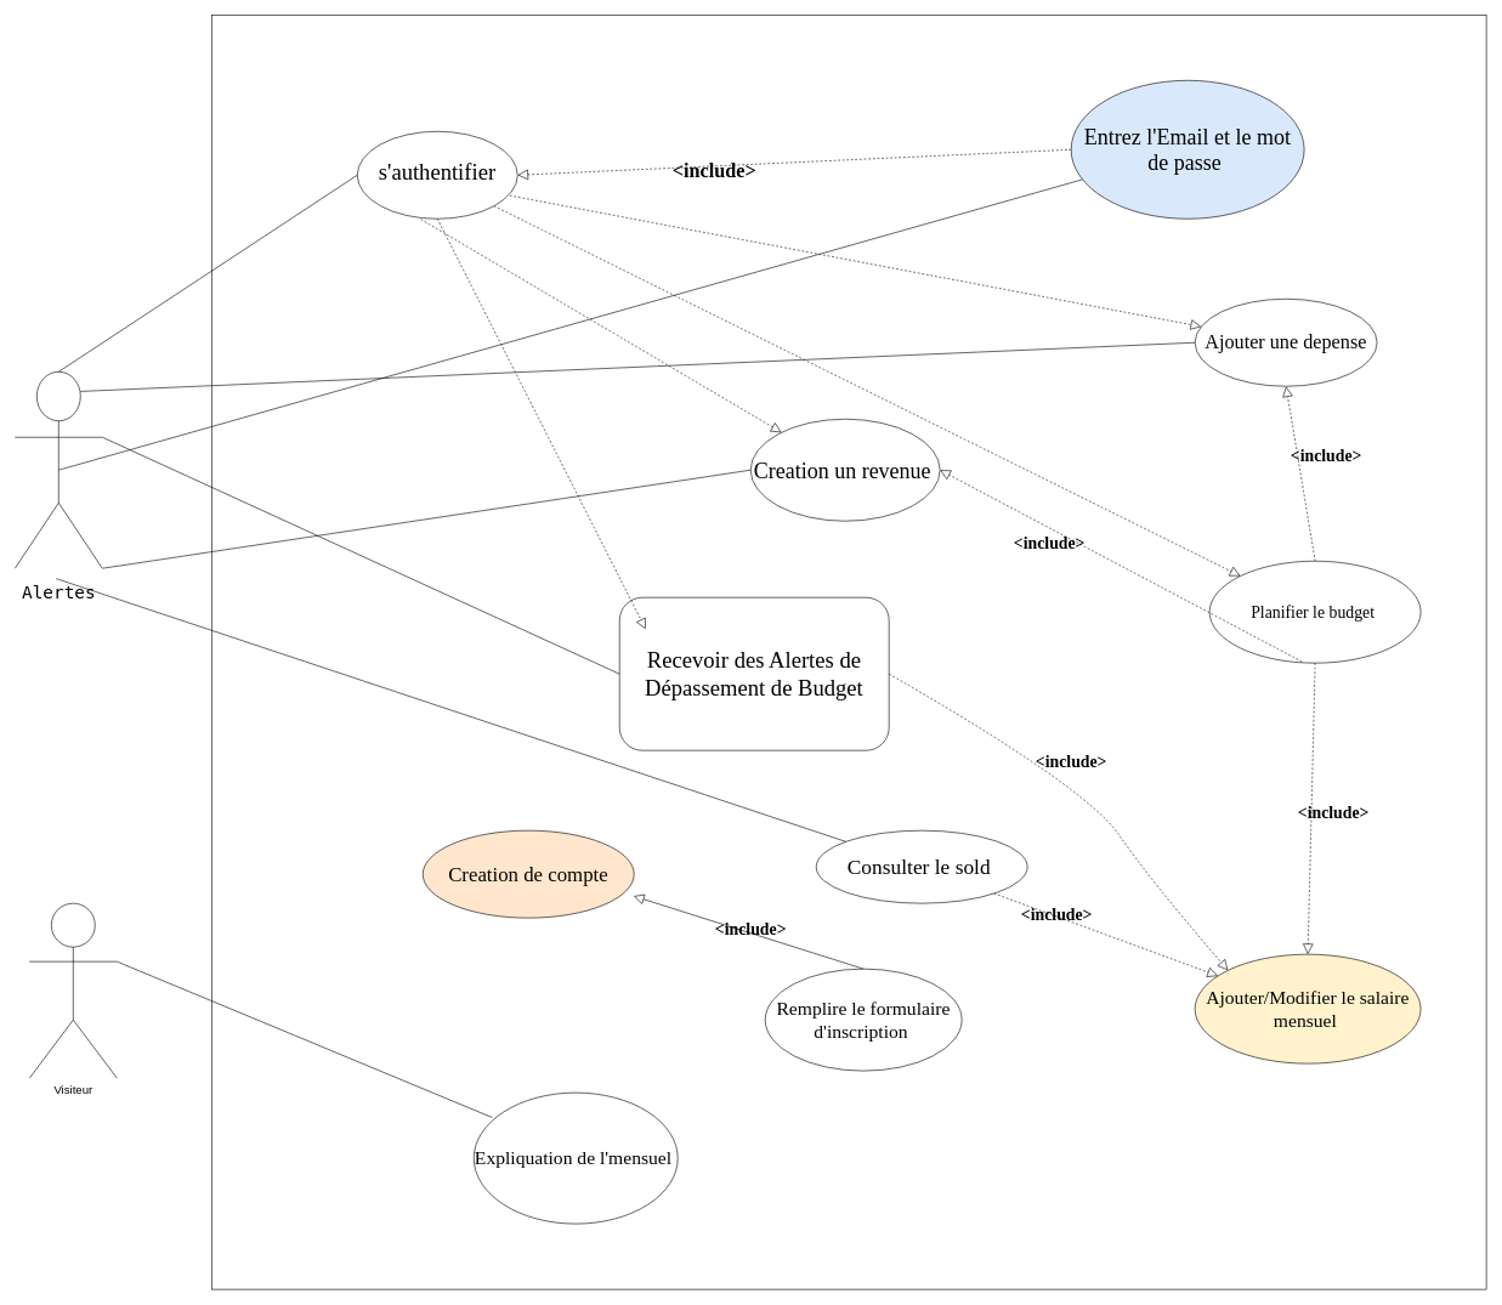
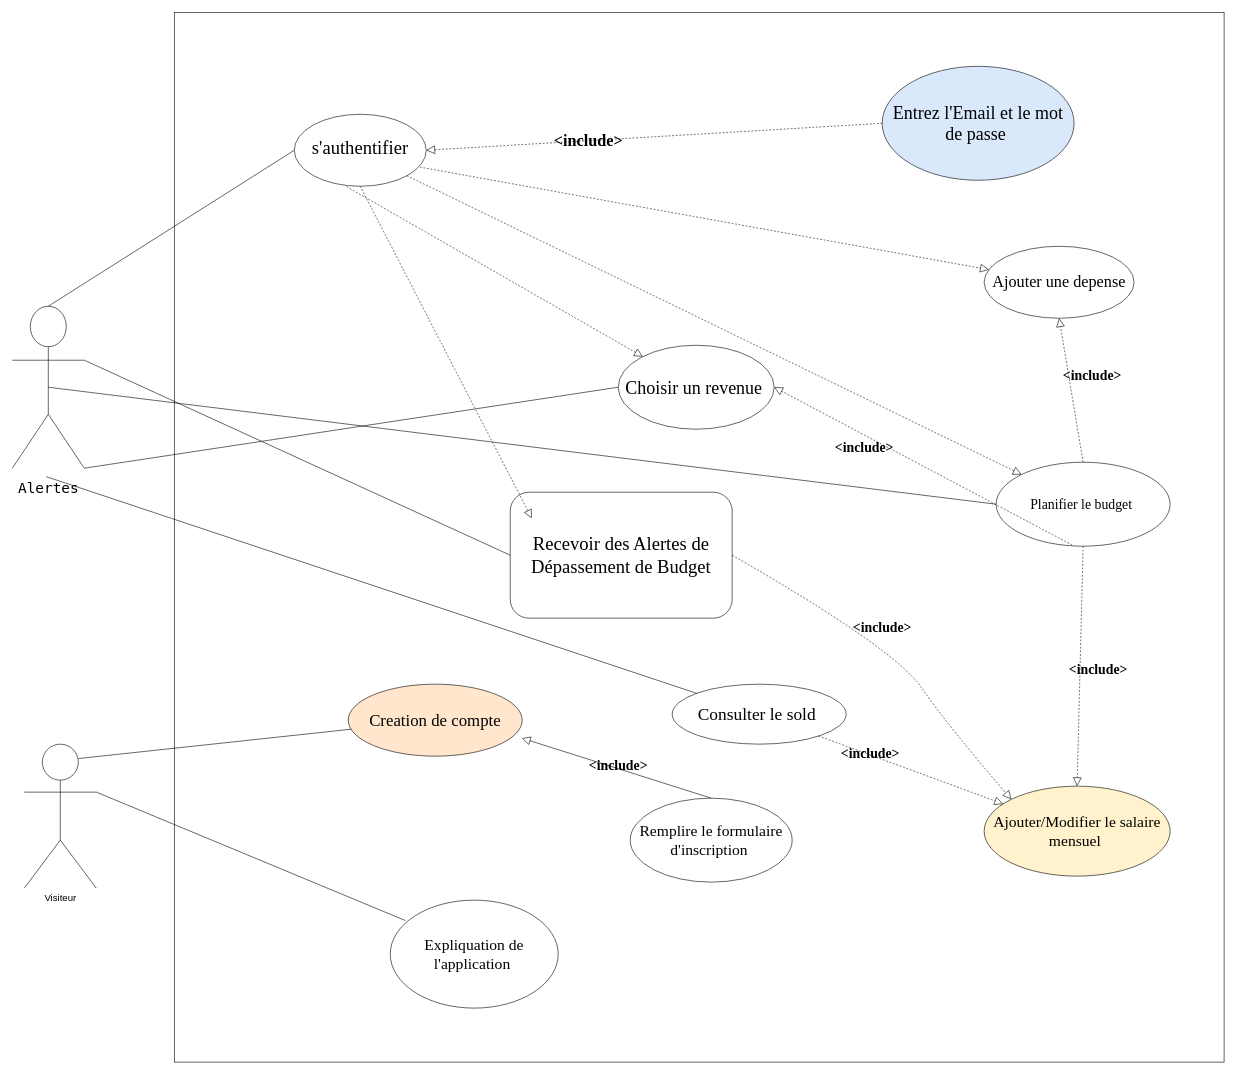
  <mxCell id="0" />
  <mxCell id="1" parent="0" />
  <mxCell id="2" value="&lt;pre&gt;&lt;font style=&quot;font-size: 24px;&quot;&gt;Alertes&lt;/font&gt;&lt;/pre&gt;" style="shape=umlActor;verticalLabelPosition=bottom;verticalAlign=top;html=1;outlineConnect=0;points=[[0,0.333,0,0,0],[0,1,0,0,0],[0.25,0.1,0,0,0],[0.47,1,0,0,14],[0.5,0,0,0,0],[0.5,0.5,0,0,0],[0.75,0.1,0,0,0],[1,0.333,0,0,0],[1,1,0,0,0]];" parent="1" vertex="1"><mxGeometry x="20" y="510" width="120" height="270" as="geometry" /></mxCell>
  <mxCell id="3" value="" style="whiteSpace=wrap;html=1;aspect=fixed;shadow=0;" parent="1" vertex="1"><mxGeometry x="290" y="20" width="1750" height="1750" as="geometry" /></mxCell>
- <mxCell id="4" value="&lt;pre style=&quot;line-height: 340%;&quot;&gt;&lt;font face=&quot;Times New Roman&quot; style=&quot;font-size: 31px;&quot;&gt;s'authentifier&lt;/font&gt;&lt;/pre&gt;" style="ellipse;whiteSpace=wrap;html=1;align=center;" parent="1" vertex="1"><mxGeometry x="490" y="180" width="220" height="120" as="geometry" /></mxCell>
+ <mxCell id="4" value="&lt;pre style=&quot;line-height: 340%;&quot;&gt;&lt;font face=&quot;Times New Roman&quot; style=&quot;font-size: 31px;&quot;&gt;s'authentifier&lt;/font&gt;&lt;/pre&gt;" style="ellipse;whiteSpace=wrap;html=1;align=center;" parent="1" vertex="1"><mxGeometry x="490" y="190" width="220" height="120" as="geometry" /></mxCell>
  <mxCell id="5" value="&lt;pre&gt;&lt;font face=&quot;Times New Roman&quot; style=&quot;font-size: 27px;&quot;&gt;Ajouter une depense&lt;/font&gt;&lt;/pre&gt;" style="ellipse;whiteSpace=wrap;html=1;" parent="1" vertex="1"><mxGeometry x="1640" y="410" width="250" height="120" as="geometry" /></mxCell>
- <mxCell id="6" value="&lt;pre&gt;&lt;font face=&quot;Times New Roman&quot; style=&quot;font-size: 30px;&quot;&gt;Creation un revenue&amp;nbsp;&lt;/font&gt;&lt;/pre&gt;" style="ellipse;whiteSpace=wrap;html=1;" parent="1" vertex="1"><mxGeometry x="1030" y="575" width="260" height="140" as="geometry" /></mxCell>
+ <mxCell id="6" value="&lt;pre&gt;&lt;font face=&quot;Times New Roman&quot; style=&quot;font-size: 30px;&quot;&gt;Choisir un revenue&amp;nbsp;&lt;/font&gt;&lt;/pre&gt;" style="ellipse;whiteSpace=wrap;html=1;" parent="1" vertex="1"><mxGeometry x="1030" y="575" width="260" height="140" as="geometry" /></mxCell>
  <mxCell id="7" value="&lt;pre&gt;&lt;font face=&quot;Times New Roman&quot; style=&quot;font-size: 23px;&quot;&gt;Planifier le budget&amp;nbsp;&lt;/font&gt;&lt;/pre&gt;" style="ellipse;whiteSpace=wrap;html=1;" parent="1" vertex="1"><mxGeometry x="1660" y="770" width="290" height="140" as="geometry" /></mxCell>
  <mxCell id="8" value="&lt;pre&gt;&lt;font face=&quot;Times New Roman&quot; style=&quot;font-size: 29px;&quot;&gt;Consulter le sold&amp;nbsp;&lt;/font&gt;&lt;/pre&gt;" style="ellipse;whiteSpace=wrap;html=1;" parent="1" vertex="1"><mxGeometry x="1120" y="1140" width="290" height="100" as="geometry" /></mxCell>
  <mxCell id="9" value="&lt;font face=&quot;Times New Roman&quot; style=&quot;font-size: 28px;&quot;&gt;Creation de compte&lt;/font&gt;" style="ellipse;whiteSpace=wrap;html=1;fillColor=#ffe6cc;" vertex="1" parent="1"><mxGeometry x="580" y="1140" width="290" height="120" as="geometry" /></mxCell>
  <mxCell id="10" value="&lt;font face=&quot;Times New Roman&quot; style=&quot;font-size: 31px;&quot;&gt;Recevoir des Alertes de Dépassement de Budget&lt;/font&gt;" style="whiteSpace=wrap;html=1;rounded=1;" vertex="1" parent="1"><mxGeometry x="850" y="820" width="370" height="210" as="geometry" /></mxCell>
  <mxCell id="11" style="edgeStyle=orthogonalEdgeStyle;rounded=0;orthogonalLoop=1;jettySize=auto;html=1;exitX=0.5;exitY=1;exitDx=0;exitDy=0;" edge="1" parent="1" source="3" target="3"><mxGeometry relative="1" as="geometry" /></mxCell>
  <mxCell id="12" style="edgeStyle=orthogonalEdgeStyle;rounded=0;orthogonalLoop=1;jettySize=auto;html=1;exitX=0.5;exitY=1;exitDx=0;exitDy=0;" edge="1" parent="1" source="3" target="3"><mxGeometry relative="1" as="geometry" /></mxCell>
  <mxCell id="13" value="" style="endArrow=none;html=1;rounded=0;fontSize=12;startSize=8;endSize=8;curved=1;exitX=0.5;exitY=0;exitDx=0;exitDy=0;exitPerimeter=0;entryX=0;entryY=0.5;entryDx=0;entryDy=0;" edge="1" parent="1" source="2" target="4"><mxGeometry width="50" height="50" relative="1" as="geometry"><mxPoint x="990" y="720" as="sourcePoint" /><mxPoint x="1040" y="670" as="targetPoint" /></mxGeometry></mxCell>
- <mxCell id="14" value="" style="endArrow=none;html=1;rounded=0;fontSize=12;startSize=8;endSize=8;curved=1;exitX=0.75;exitY=0.1;exitDx=0;exitDy=0;exitPerimeter=0;entryX=0;entryY=0.5;entryDx=0;entryDy=0;" edge="1" parent="1" source="2" target="5"><mxGeometry width="50" height="50" relative="1" as="geometry"><mxPoint x="990" y="720" as="sourcePoint" /><mxPoint x="1040" y="670" as="targetPoint" /></mxGeometry></mxCell>
- <mxCell id="15" value="" style="endArrow=none;html=1;rounded=0;fontSize=12;startSize=8;endSize=8;curved=1;exitX=0.5;exitY=0.5;exitDx=0;exitDy=0;exitPerimeter=0;" edge="1" parent="1" source="2" target="23"><mxGeometry width="50" height="50" relative="1" as="geometry"><mxPoint x="990" y="720" as="sourcePoint" /><mxPoint x="1040" y="670" as="targetPoint" /></mxGeometry></mxCell>
+ <mxCell id="15" value="" style="endArrow=none;html=1;rounded=0;fontSize=12;startSize=8;endSize=8;curved=1;exitX=0.5;exitY=0.5;exitDx=0;exitDy=0;exitPerimeter=0;entryX=0;entryY=0.5;entryDx=0;entryDy=0;" edge="1" parent="1" source="2" target="7"><mxGeometry width="50" height="50" relative="1" as="geometry"><mxPoint x="990" y="720" as="sourcePoint" /><mxPoint x="1040" y="670" as="targetPoint" /></mxGeometry></mxCell>
  <mxCell id="16" value="" style="endArrow=none;html=1;rounded=0;fontSize=12;startSize=8;endSize=8;curved=1;exitX=1;exitY=0.333;exitDx=0;exitDy=0;exitPerimeter=0;entryX=0;entryY=0.5;entryDx=0;entryDy=0;" edge="1" parent="1" source="2" target="10"><mxGeometry width="50" height="50" relative="1" as="geometry"><mxPoint x="990" y="720" as="sourcePoint" /><mxPoint x="1040" y="670" as="targetPoint" /></mxGeometry></mxCell>
  <mxCell id="17" value="" style="endArrow=none;html=1;rounded=0;fontSize=12;startSize=8;endSize=8;curved=1;exitX=1;exitY=1;exitDx=0;exitDy=0;exitPerimeter=0;entryX=0;entryY=0.5;entryDx=0;entryDy=0;" edge="1" parent="1" source="2" target="6"><mxGeometry width="50" height="50" relative="1" as="geometry"><mxPoint x="990" y="720" as="sourcePoint" /><mxPoint x="1040" y="670" as="targetPoint" /></mxGeometry></mxCell>
  <mxCell id="18" value="" style="endArrow=none;html=1;rounded=0;fontSize=12;startSize=8;endSize=8;curved=1;exitX=0.47;exitY=1;exitDx=0;exitDy=14;exitPerimeter=0;" edge="1" parent="1" source="2" target="8"><mxGeometry width="50" height="50" relative="1" as="geometry"><mxPoint x="990" y="720" as="sourcePoint" /><mxPoint x="1040" y="670" as="targetPoint" /></mxGeometry></mxCell>
+ <mxCell id="19" value="" style="endArrow=none;html=1;rounded=0;fontSize=12;startSize=8;endSize=8;curved=1;exitX=0.75;exitY=0.1;exitDx=0;exitDy=0;exitPerimeter=0;" edge="1" parent="1" source="42" target="9"><mxGeometry width="50" height="50" relative="1" as="geometry"><mxPoint x="990" y="720" as="sourcePoint" /><mxPoint x="1040" y="670" as="targetPoint" /></mxGeometry></mxCell>
  <mxCell id="20" value="" style="endArrow=block;dashed=1;endFill=0;endSize=12;html=1;rounded=0;fontSize=12;curved=1;exitX=0.5;exitY=0;exitDx=0;exitDy=0;entryX=0.5;entryY=1;entryDx=0;entryDy=0;" edge="1" parent="1" source="7" target="5"><mxGeometry width="160" relative="1" as="geometry"><mxPoint x="1100" y="900" as="sourcePoint" /><mxPoint x="1260" y="900" as="targetPoint" /><Array as="points" /></mxGeometry></mxCell>
  <mxCell id="21" style="edgeStyle=none;curved=1;rounded=0;orthogonalLoop=1;jettySize=auto;html=1;exitX=0.5;exitY=1;exitDx=0;exitDy=0;fontSize=12;startSize=8;endSize=8;" edge="1" parent="1" source="10" target="10"><mxGeometry relative="1" as="geometry" /></mxCell>
  <mxCell id="22" value="&lt;font face=&quot;Times New Roman&quot; style=&quot;font-size: 23px;&quot;&gt;&amp;lt;include&amp;gt;&lt;/font&gt;" style="text;align=center;fontStyle=1;verticalAlign=middle;spacingLeft=3;spacingRight=3;strokeColor=none;rotatable=0;points=[[0,0.5],[1,0.5]];portConstraint=eastwest;html=1;fontSize=16;" vertex="1" parent="1"><mxGeometry x="1750" y="600" width="140" height="50" as="geometry" /></mxCell>
  <mxCell id="23" value="&lt;font style=&quot;font-size: 30px;&quot; face=&quot;Times New Roman&quot;&gt;Entrez l'Email et le mot de passe&amp;nbsp;&lt;/font&gt;" style="ellipse;whiteSpace=wrap;html=1;fontSize=16;fillColor=#dae8fc;" vertex="1" parent="1"><mxGeometry x="1470" y="110" width="320" height="190" as="geometry" /></mxCell>
  <mxCell id="24" value="" style="endArrow=block;dashed=1;endFill=0;endSize=12;html=1;rounded=0;fontSize=12;curved=1;exitX=0;exitY=0.5;exitDx=0;exitDy=0;entryX=1;entryY=0.5;entryDx=0;entryDy=0;" edge="1" parent="1" source="23" target="4"><mxGeometry width="160" relative="1" as="geometry"><mxPoint x="1100" y="620" as="sourcePoint" /><mxPoint x="1260" y="620" as="targetPoint" /></mxGeometry></mxCell>
  <mxCell id="25" value="&lt;font style=&quot;font-size: 27px;&quot; face=&quot;Times New Roman&quot;&gt;&amp;lt;include&amp;gt;&lt;/font&gt;" style="text;align=center;fontStyle=1;verticalAlign=middle;spacingLeft=3;spacingRight=3;strokeColor=none;rotatable=0;points=[[0,0.5],[1,0.5]];portConstraint=eastwest;html=1;fontSize=16;" vertex="1" parent="1"><mxGeometry x="880" y="220" width="200" height="30" as="geometry" /></mxCell>
  <mxCell id="26" value="" style="endArrow=block;dashed=1;endFill=0;endSize=12;html=1;rounded=0;fontSize=12;curved=1;exitX=0.437;exitY=0.986;exitDx=0;exitDy=0;exitPerimeter=0;entryX=1;entryY=0.5;entryDx=0;entryDy=0;" edge="1" parent="1" source="7" target="6"><mxGeometry width="160" relative="1" as="geometry"><mxPoint x="1100" y="810" as="sourcePoint" /><mxPoint x="1260" y="810" as="targetPoint" /></mxGeometry></mxCell>
  <mxCell id="27" value="&lt;font face=&quot;Times New Roman&quot; style=&quot;font-size: 23px;&quot;&gt;&amp;lt;include&amp;gt;&lt;/font&gt;" style="text;align=center;fontStyle=1;verticalAlign=middle;spacingLeft=3;spacingRight=3;strokeColor=none;rotatable=0;points=[[0,0.5],[1,0.5]];portConstraint=eastwest;html=1;fontSize=16;" vertex="1" parent="1"><mxGeometry x="1370" y="720" width="140" height="50" as="geometry" /></mxCell>
  <mxCell id="28" value="&lt;font style=&quot;font-size: 26px;&quot; face=&quot;Times New Roman&quot;&gt;Remplire le formulaire d'inscription&amp;nbsp;&lt;/font&gt;" style="ellipse;whiteSpace=wrap;html=1;fontSize=16;" vertex="1" parent="1"><mxGeometry x="1050" y="1330" width="270" height="140" as="geometry" /></mxCell>
  <mxCell id="29" value="" style="endArrow=block;dashed=0;endFill=0;endSize=12;html=1;rounded=0;fontSize=12;curved=1;exitX=0.5;exitY=0;exitDx=0;exitDy=0;entryX=0.998;entryY=0.75;entryDx=0;entryDy=0;entryPerimeter=0;" edge="1" parent="1" source="28" target="9"><mxGeometry width="160" relative="1" as="geometry"><mxPoint x="1100" y="790" as="sourcePoint" /><mxPoint x="1260" y="790" as="targetPoint" /></mxGeometry></mxCell>
  <mxCell id="30" value="&lt;font face=&quot;Times New Roman&quot; style=&quot;font-size: 23px;&quot;&gt;&amp;lt;include&amp;gt;&lt;/font&gt;" style="text;align=center;fontStyle=1;verticalAlign=middle;spacingLeft=3;spacingRight=3;strokeColor=none;rotatable=0;points=[[0,0.5],[1,0.5]];portConstraint=eastwest;html=1;fontSize=16;" vertex="1" parent="1"><mxGeometry x="960" y="1250" width="140" height="50" as="geometry" /></mxCell>
  <mxCell id="31" value="&lt;font style=&quot;font-size: 26px;&quot; face=&quot;Times New Roman&quot;&gt;Ajouter/Modifier le salaire mensuel&amp;nbsp;&lt;/font&gt;" style="ellipse;whiteSpace=wrap;html=1;fontSize=16;fillColor=#fff2cc;" vertex="1" parent="1"><mxGeometry x="1640" y="1310" width="310" height="150" as="geometry" /></mxCell>
  <mxCell id="32" value="" style="endArrow=block;dashed=1;endFill=0;endSize=12;html=1;rounded=0;fontSize=12;curved=1;" edge="1" parent="1" source="8" target="31"><mxGeometry width="160" relative="1" as="geometry"><mxPoint x="1100" y="750" as="sourcePoint" /><mxPoint x="1260" y="750" as="targetPoint" /></mxGeometry></mxCell>
  <mxCell id="33" value="&lt;font face=&quot;Times New Roman&quot; style=&quot;font-size: 23px;&quot;&gt;&amp;lt;include&amp;gt;&lt;/font&gt;" style="text;align=center;fontStyle=1;verticalAlign=middle;spacingLeft=3;spacingRight=3;strokeColor=none;rotatable=0;points=[[0,0.5],[1,0.5]];portConstraint=eastwest;html=1;fontSize=16;" vertex="1" parent="1"><mxGeometry x="1380" y="1230" width="140" height="50" as="geometry" /></mxCell>
  <mxCell id="34" value="" style="endArrow=block;dashed=1;endFill=0;endSize=12;html=1;rounded=0;fontSize=12;curved=1;exitX=0.5;exitY=1;exitDx=0;exitDy=0;entryX=0.5;entryY=0;entryDx=0;entryDy=0;" edge="1" parent="1" source="7" target="31"><mxGeometry width="160" relative="1" as="geometry"><mxPoint x="1537" y="908" as="sourcePoint" /><mxPoint x="1082" y="940" as="targetPoint" /></mxGeometry></mxCell>
  <mxCell id="35" value="&lt;font face=&quot;Times New Roman&quot; style=&quot;font-size: 23px;&quot;&gt;&amp;lt;include&amp;gt;&lt;/font&gt;" style="text;align=center;fontStyle=1;verticalAlign=middle;spacingLeft=3;spacingRight=3;strokeColor=none;rotatable=0;points=[[0,0.5],[1,0.5]];portConstraint=eastwest;html=1;fontSize=16;" vertex="1" parent="1"><mxGeometry x="1760" y="1090" width="140" height="50" as="geometry" /></mxCell>
  <mxCell id="36" value="" style="endArrow=block;dashed=1;endFill=0;endSize=12;html=1;rounded=0;fontSize=12;curved=1;exitX=1;exitY=0.5;exitDx=0;exitDy=0;entryX=0;entryY=0;entryDx=0;entryDy=0;" edge="1" parent="1" source="10" target="31"><mxGeometry width="160" relative="1" as="geometry"><mxPoint x="1537" y="908" as="sourcePoint" /><mxPoint x="1185" y="940" as="targetPoint" /><Array as="points"><mxPoint x="1490" y="1080" /><mxPoint x="1580" y="1210" /></Array></mxGeometry></mxCell>
  <mxCell id="37" value="&lt;font face=&quot;Times New Roman&quot; style=&quot;font-size: 23px;&quot;&gt;&amp;lt;include&amp;gt;&lt;/font&gt;" style="text;align=center;fontStyle=1;verticalAlign=middle;spacingLeft=3;spacingRight=3;strokeColor=none;rotatable=0;points=[[0,0.5],[1,0.5]];portConstraint=eastwest;html=1;fontSize=16;" vertex="1" parent="1"><mxGeometry x="1400" y="1020" width="140" height="50" as="geometry" /></mxCell>
  <mxCell id="38" value="" style="endArrow=block;dashed=1;endFill=0;endSize=12;html=1;rounded=0;fontSize=12;curved=1;exitX=1;exitY=1;exitDx=0;exitDy=0;entryX=0;entryY=0;entryDx=0;entryDy=0;" edge="1" parent="1" source="4" target="7"><mxGeometry width="160" relative="1" as="geometry"><mxPoint x="1100" y="870" as="sourcePoint" /><mxPoint x="1260" y="870" as="targetPoint" /></mxGeometry></mxCell>
  <mxCell id="39" value="" style="endArrow=block;dashed=1;endFill=0;endSize=12;html=1;rounded=0;fontSize=12;curved=1;exitX=0.5;exitY=1;exitDx=0;exitDy=0;entryX=0.097;entryY=0.207;entryDx=0;entryDy=0;entryPerimeter=0;" edge="1" parent="1" source="4" target="10"><mxGeometry width="160" relative="1" as="geometry"><mxPoint x="1100" y="870" as="sourcePoint" /><mxPoint x="1260" y="870" as="targetPoint" /></mxGeometry></mxCell>
  <mxCell id="40" value="" style="endArrow=block;dashed=1;endFill=0;endSize=12;html=1;rounded=0;fontSize=12;curved=1;exitX=0.952;exitY=0.734;exitDx=0;exitDy=0;exitPerimeter=0;" edge="1" parent="1" source="4" target="5"><mxGeometry width="160" relative="1" as="geometry"><mxPoint x="1100" y="870" as="sourcePoint" /><mxPoint x="1260" y="870" as="targetPoint" /></mxGeometry></mxCell>
  <mxCell id="41" value="" style="endArrow=block;dashed=1;endFill=0;endSize=12;html=1;rounded=0;fontSize=12;curved=1;exitX=0.398;exitY=1.007;exitDx=0;exitDy=0;exitPerimeter=0;" edge="1" parent="1" source="4" target="6"><mxGeometry width="160" relative="1" as="geometry"><mxPoint x="1100" y="870" as="sourcePoint" /><mxPoint x="1260" y="870" as="targetPoint" /></mxGeometry></mxCell>
  <mxCell id="42" value="Visiteur" style="shape=umlActor;verticalLabelPosition=bottom;verticalAlign=top;html=1;fontSize=16;" vertex="1" parent="1"><mxGeometry x="40" y="1240" width="120" height="240" as="geometry" /></mxCell>
- <mxCell id="43" value="&lt;font style=&quot;font-size: 26px;&quot; face=&quot;Times New Roman&quot;&gt;Expliquation de l'mensuel&amp;nbsp;&lt;/font&gt;" style="ellipse;whiteSpace=wrap;html=1;fontSize=16;" vertex="1" parent="1"><mxGeometry x="650" y="1500" width="280" height="180" as="geometry" /></mxCell>
+ <mxCell id="43" value="&lt;font style=&quot;font-size: 26px;&quot; face=&quot;Times New Roman&quot;&gt;Expliquation de l'application&amp;nbsp;&lt;/font&gt;" style="ellipse;whiteSpace=wrap;html=1;fontSize=16;" vertex="1" parent="1"><mxGeometry x="650" y="1500" width="280" height="180" as="geometry" /></mxCell>
  <mxCell id="44" value="" style="endArrow=none;html=1;rounded=0;fontSize=12;startSize=8;endSize=8;curved=1;exitX=1;exitY=0.333;exitDx=0;exitDy=0;exitPerimeter=0;entryX=0.09;entryY=0.189;entryDx=0;entryDy=0;entryPerimeter=0;" edge="1" parent="1" source="42" target="43"><mxGeometry width="50" height="50" relative="1" as="geometry"><mxPoint x="140" y="1274" as="sourcePoint" /><mxPoint x="595" y="1225" as="targetPoint" /></mxGeometry></mxCell>
